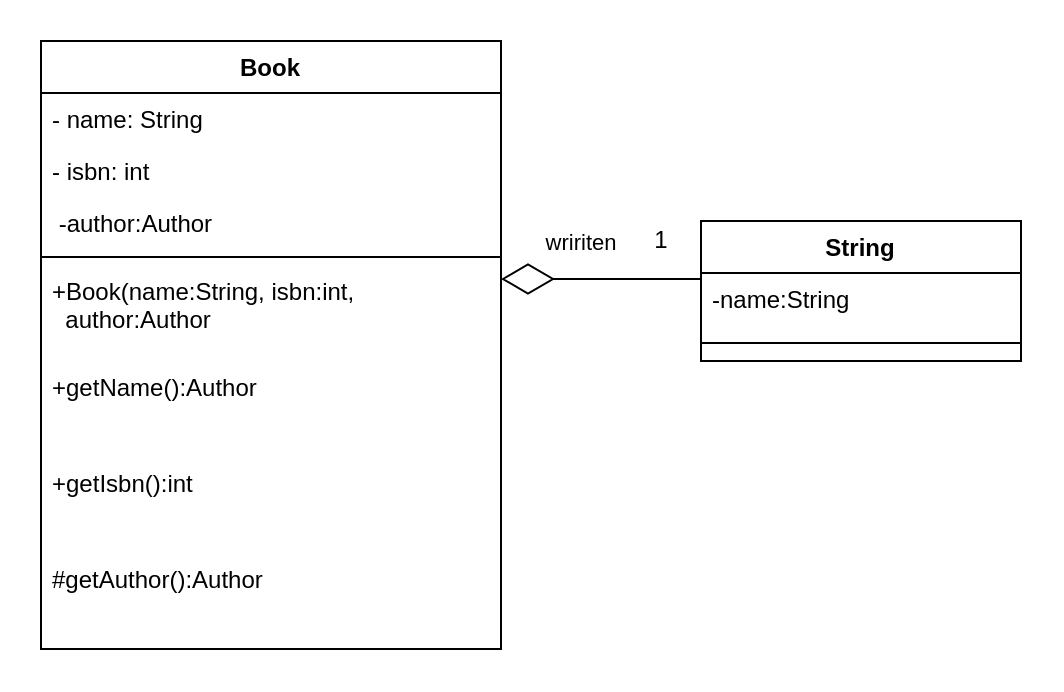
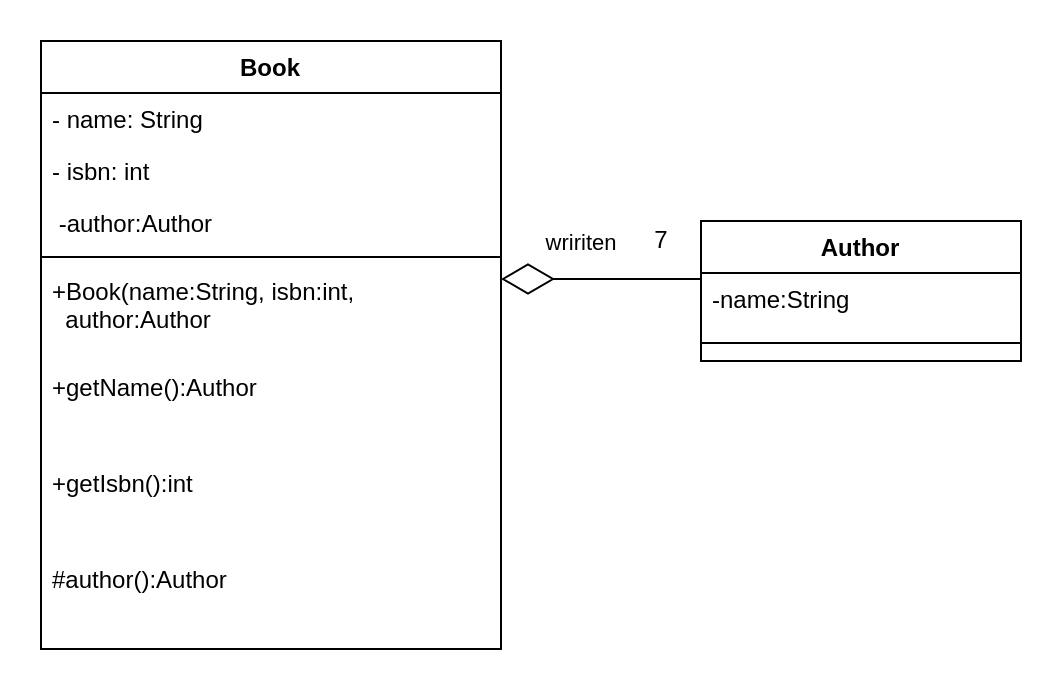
  <mxCell id="0" />
  <mxCell id="1" parent="0" />
  <mxCell id="2" value="Book" style="swimlane;fontStyle=1;align=center;verticalAlign=top;childLayout=stackLayout;horizontal=1;startSize=26;horizontalStack=0;resizeParent=1;resizeParentMax=0;resizeLast=0;collapsible=1;marginBottom=0;" vertex="1" parent="1"><mxGeometry x="20" y="20" width="230" height="304" as="geometry" /></mxCell>
  <mxCell id="3" value="- name: String" style="text;strokeColor=none;fillColor=none;align=left;verticalAlign=top;spacingLeft=4;spacingRight=4;overflow=hidden;rotatable=0;points=[[0,0.5],[1,0.5]];portConstraint=eastwest;" vertex="1" parent="2"><mxGeometry y="26" width="230" height="26" as="geometry" /></mxCell>
  <mxCell id="4" value="- isbn: int" style="text;strokeColor=none;fillColor=none;align=left;verticalAlign=top;spacingLeft=4;spacingRight=4;overflow=hidden;rotatable=0;points=[[0,0.5],[1,0.5]];portConstraint=eastwest;" vertex="1" parent="2"><mxGeometry y="52" width="230" height="26" as="geometry" /></mxCell>
  <mxCell id="5" value=" -author:Author" style="text;strokeColor=none;fillColor=none;align=left;verticalAlign=top;spacingLeft=4;spacingRight=4;overflow=hidden;rotatable=0;points=[[0,0.5],[1,0.5]];portConstraint=eastwest;" vertex="1" parent="2"><mxGeometry y="78" width="230" height="26" as="geometry" /></mxCell>
  <mxCell id="6" value="" style="line;strokeWidth=1;fillColor=none;align=left;verticalAlign=middle;spacingTop=-1;spacingLeft=3;spacingRight=3;rotatable=0;labelPosition=right;points=[];portConstraint=eastwest;" vertex="1" parent="2"><mxGeometry y="104" width="230" height="8" as="geometry" /></mxCell>
  <mxCell id="7" value="+Book(name:String, isbn:int, &#10;  author:Author" style="text;strokeColor=none;fillColor=none;align=left;verticalAlign=top;spacingLeft=4;spacingRight=4;overflow=hidden;rotatable=0;points=[[0,0.5],[1,0.5]];portConstraint=eastwest;" vertex="1" parent="2"><mxGeometry y="112" width="230" height="48" as="geometry" /></mxCell>
  <mxCell id="8" value="+getName():Author" style="text;strokeColor=none;fillColor=none;align=left;verticalAlign=top;spacingLeft=4;spacingRight=4;overflow=hidden;rotatable=0;points=[[0,0.5],[1,0.5]];portConstraint=eastwest;" vertex="1" parent="2"><mxGeometry y="160" width="230" height="48" as="geometry" /></mxCell>
  <mxCell id="9" value="+getIsbn():int" style="text;strokeColor=none;fillColor=none;align=left;verticalAlign=top;spacingLeft=4;spacingRight=4;overflow=hidden;rotatable=0;points=[[0,0.5],[1,0.5]];portConstraint=eastwest;" vertex="1" parent="2"><mxGeometry y="208" width="230" height="48" as="geometry" /></mxCell>
- <mxCell id="10" value="#getAuthor():Author" style="text;strokeColor=none;fillColor=none;align=left;verticalAlign=top;spacingLeft=4;spacingRight=4;overflow=hidden;rotatable=0;points=[[0,0.5],[1,0.5]];portConstraint=eastwest;" vertex="1" parent="2"><mxGeometry y="256" width="230" height="48" as="geometry" /></mxCell>
+ <mxCell id="10" value="#author():Author" style="text;strokeColor=none;fillColor=none;align=left;verticalAlign=top;spacingLeft=4;spacingRight=4;overflow=hidden;rotatable=0;points=[[0,0.5],[1,0.5]];portConstraint=eastwest;" vertex="1" parent="2"><mxGeometry y="256" width="230" height="48" as="geometry" /></mxCell>
  <mxCell id="11" value="" style="endArrow=diamondThin;endFill=0;endSize=24;html=1;" edge="1" parent="1"><mxGeometry width="160" relative="1" as="geometry"><mxPoint x="350" y="139" as="sourcePoint" /><mxPoint x="250" y="139" as="targetPoint" /></mxGeometry></mxCell>
  <mxCell id="12" value="wririten" style="edgeLabel;html=1;align=center;verticalAlign=middle;resizable=0;points=[];" vertex="1" connectable="0" parent="11"><mxGeometry x="0.228" y="-2" relative="1" as="geometry"><mxPoint y="-17" as="offset" /></mxGeometry></mxCell>
- <mxCell id="13" value="String" style="swimlane;fontStyle=1;align=center;verticalAlign=top;childLayout=stackLayout;horizontal=1;startSize=26;horizontalStack=0;resizeParent=1;resizeParentMax=0;resizeLast=0;collapsible=1;marginBottom=0;" vertex="1" parent="1"><mxGeometry x="350" y="110" width="160" height="70" as="geometry" /></mxCell>
+ <mxCell id="13" value="Author" style="swimlane;fontStyle=1;align=center;verticalAlign=top;childLayout=stackLayout;horizontal=1;startSize=26;horizontalStack=0;resizeParent=1;resizeParentMax=0;resizeLast=0;collapsible=1;marginBottom=0;" vertex="1" parent="1"><mxGeometry x="350" y="110" width="160" height="70" as="geometry" /></mxCell>
  <mxCell id="14" value="-name:String" style="text;strokeColor=none;fillColor=none;align=left;verticalAlign=top;spacingLeft=4;spacingRight=4;overflow=hidden;rotatable=0;points=[[0,0.5],[1,0.5]];portConstraint=eastwest;" vertex="1" parent="13"><mxGeometry y="26" width="160" height="26" as="geometry" /></mxCell>
  <mxCell id="15" value="" style="line;strokeWidth=1;fillColor=none;align=left;verticalAlign=middle;spacingTop=-1;spacingLeft=3;spacingRight=3;rotatable=0;labelPosition=right;points=[];portConstraint=eastwest;" vertex="1" parent="13"><mxGeometry y="52" width="160" height="18" as="geometry" /></mxCell>
- <mxCell id="16" value="1" style="text;html=1;align=center;verticalAlign=middle;resizable=0;points=[];autosize=1;" vertex="1" parent="1"><mxGeometry x="320" y="110" width="20" height="20" as="geometry" /></mxCell>
+ <mxCell id="16" value="7" style="text;html=1;align=center;verticalAlign=middle;resizable=0;points=[];autosize=1;" vertex="1" parent="1"><mxGeometry x="320" y="110" width="20" height="20" as="geometry" /></mxCell>
